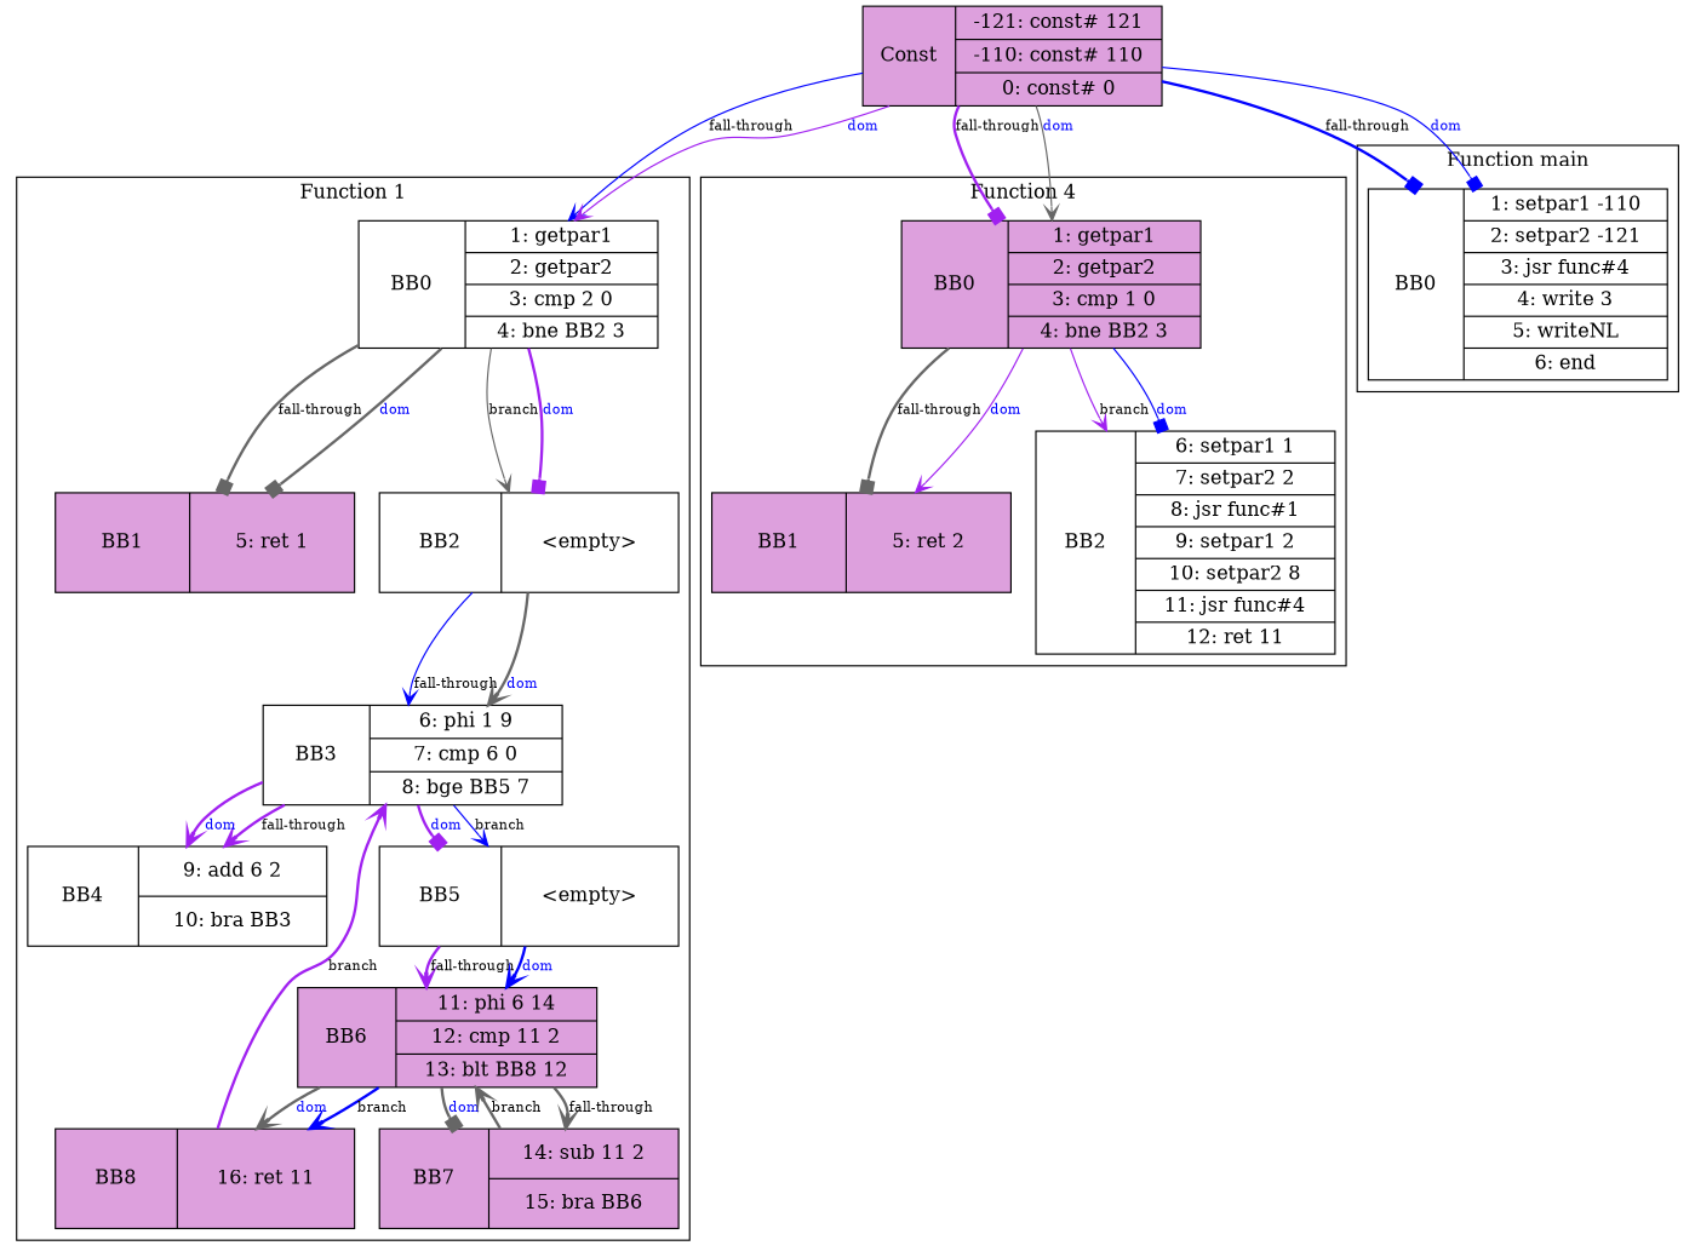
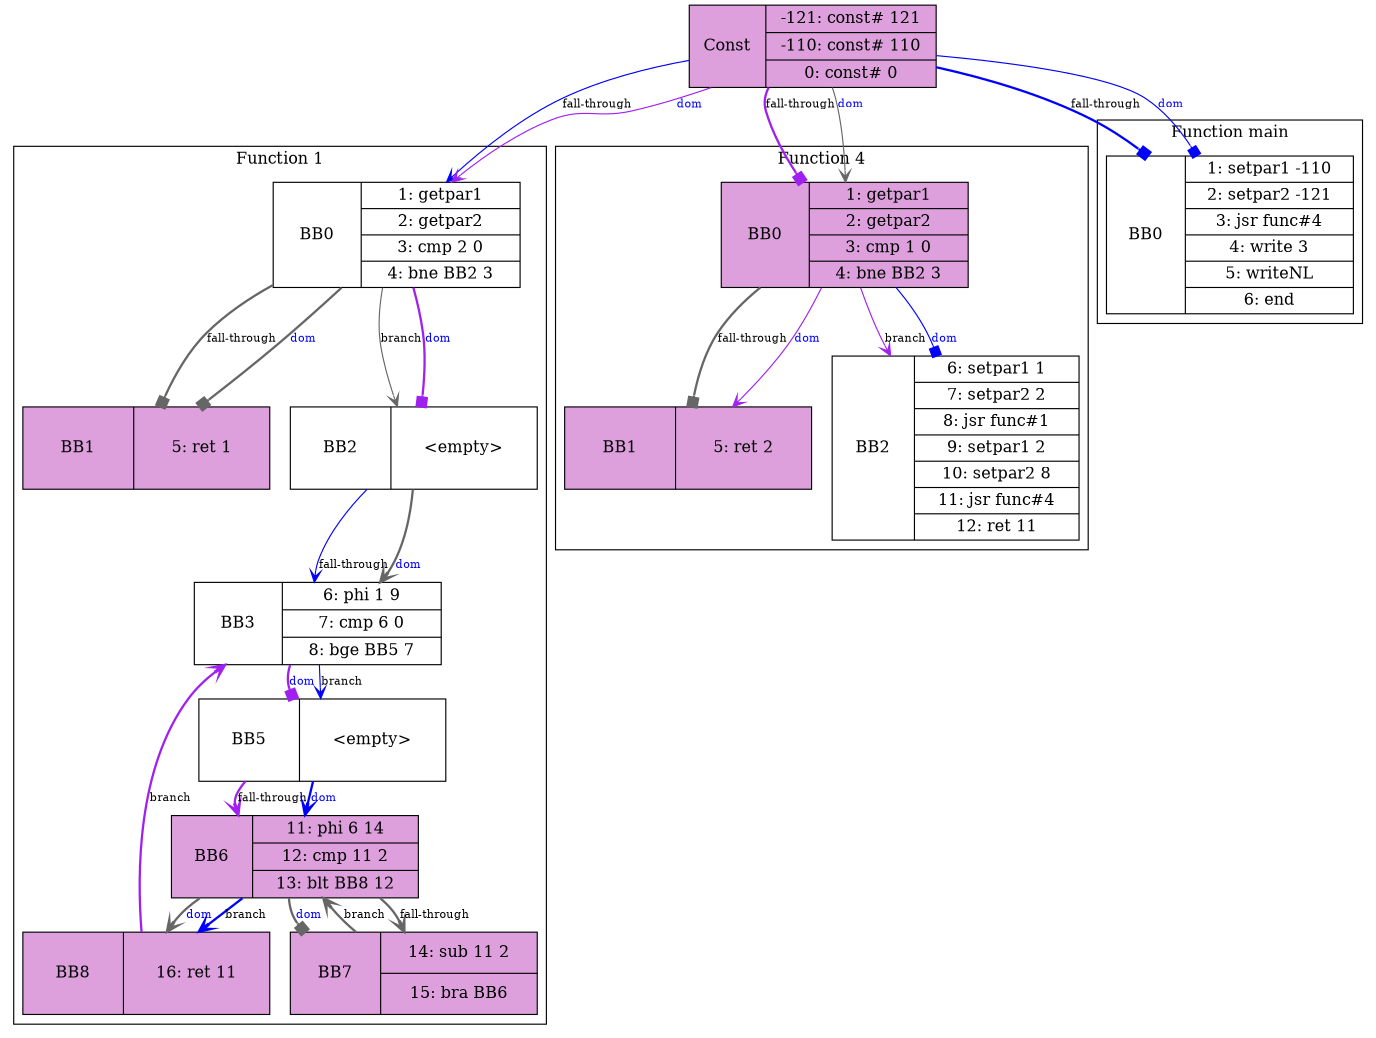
  digraph {
    node [fillcolor=white shape=record style=filled]
    edge [arrowhead=vee color=gray40 fontsize=10 style=bold]
    n1 [height=1.0 label="BB0 | {1: getpar1 | 2: getpar2 | 3: cmp 2 0 | 4: bne BB2 3}" width=3.0]
    n2 [fillcolor=plum height=1.0 label="BB1 | {5: ret 1}" width=3.0]
    n3 [height=1.0 label="BB2 | {\<empty\>}" width=3.0]
    n4 [height=1.0 label="BB3 | {6: phi 1 9 | 7: cmp 6 0 | 8: bge BB5 7}" width=3.0]
-   n5 [height=1.0 label="BB4 | {9: add 6 2 | 10: bra BB3}" width=3.0]
    n6 [height=1.0 label="BB5 | {\<empty\>}" width=3.0]
    n7 [fillcolor=plum height=1.0 label="BB6 | {11: phi 6 14 | 12: cmp 11 2 | 13: blt BB8 12}" width=3.0]
    n8 [fillcolor=plum height=1.0 label="BB7 | {14: sub 11 2 | 15: bra BB6}" width=3.0]
    n9 [fillcolor=plum height=1.0 label="BB8 | {16: ret 11}" width=3.0]
    n10 [fillcolor=plum height=1.0 label="BB0 | {1: getpar1 | 2: getpar2 | 3: cmp 1 0 | 4: bne BB2 3}" width=3.0]
    n11 [fillcolor=plum height=1.0 label="BB1 | {5: ret 2}" width=3.0]
    n12 [height=1.0 label="BB2 | {6: setpar1 1 | 7: setpar2 2 | 8: jsr func#1 | 9: setpar1 2 | 10: setpar2 8 | 11: jsr func#4 | 12: ret 11}" width=3.0]
    n13 [height=1.0 label="BB0 | {1: setpar1 -110 | 2: setpar2 -121 | 3: jsr func#4 | 4: write 3 | 5: writeNL | 6: end}" width=3.0]
    n14 [fillcolor=plum height=1.0 label="Const | {-121: const# 121 | -110: const# 110 | 0: const# 0}" width=3.0]
    subgraph cluster_1 {
      label="Function 1"
      nodesep=0.5
      rankdir=TB
      ranksep=1.0
      n1
      n2
      n3
      n4
-     n5
      n6
      n7
      n8
      n9
    }
    subgraph cluster_2 {
      label="Function 4"
      nodesep=0.5
      rankdir=TB
      ranksep=1.0
      n10
      n11
      n12
    }
    subgraph cluster_3 {
      label="Function main"
      nodesep=0.5
      rankdir=TB
      ranksep=1.0
      n13
    }
    subgraph sub_4 {
      n1
      n10
      n13
      n14
    }
    n1 -> n2 [arrowhead=box label="fall-through"]
    n1 -> n2 [arrowhead=box fontcolor=blue label=dom]
    n1 -> n3 [label=branch style=solid]
    n1 -> n3 [arrowhead=box color=purple fontcolor=blue label=dom]
    n3 -> n4 [color=blue label="fall-through" style=solid]
    n3 -> n4 [fontcolor=blue label=dom]
-   n4 -> n5 [color=purple label="fall-through"]
-   n4 -> n5 [color=purple fontcolor=blue label=dom]
    n4 -> n6 [color=blue label=branch style=solid]
    n4 -> n6 [arrowhead=box color=purple fontcolor=blue label=dom]
    n6 -> n7 [color=purple label="fall-through"]
    n6 -> n7 [color=blue fontcolor=blue label=dom]
    n7 -> n8 [label="fall-through"]
    n7 -> n8 [arrowhead=box fontcolor=blue label=dom]
    n7 -> n9 [color=blue label=branch]
    n7 -> n9 [fontcolor=blue label=dom]
    n8 -> n7 [label=branch]
    n9 -> n4 [color=purple label=branch]
    n10 -> n11 [arrowhead=box label="fall-through"]
    n10 -> n11 [color=purple fontcolor=blue label=dom style=solid]
    n10 -> n12 [color=purple label=branch style=solid]
    n10 -> n12 [arrowhead=box color=blue fontcolor=blue label=dom style=solid]
    n14 -> n1 [color=blue label="fall-through" style=solid]
    n14 -> n1 [color=purple fontcolor=blue label=dom style=solid]
    n14 -> n10 [arrowhead=box color=purple label="fall-through"]
    n14 -> n10 [fontcolor=blue label=dom style=solid]
    n14 -> n13 [arrowhead=box color=blue label="fall-through"]
    n14 -> n13 [arrowhead=box color=blue fontcolor=blue label=dom style=solid]
  }
